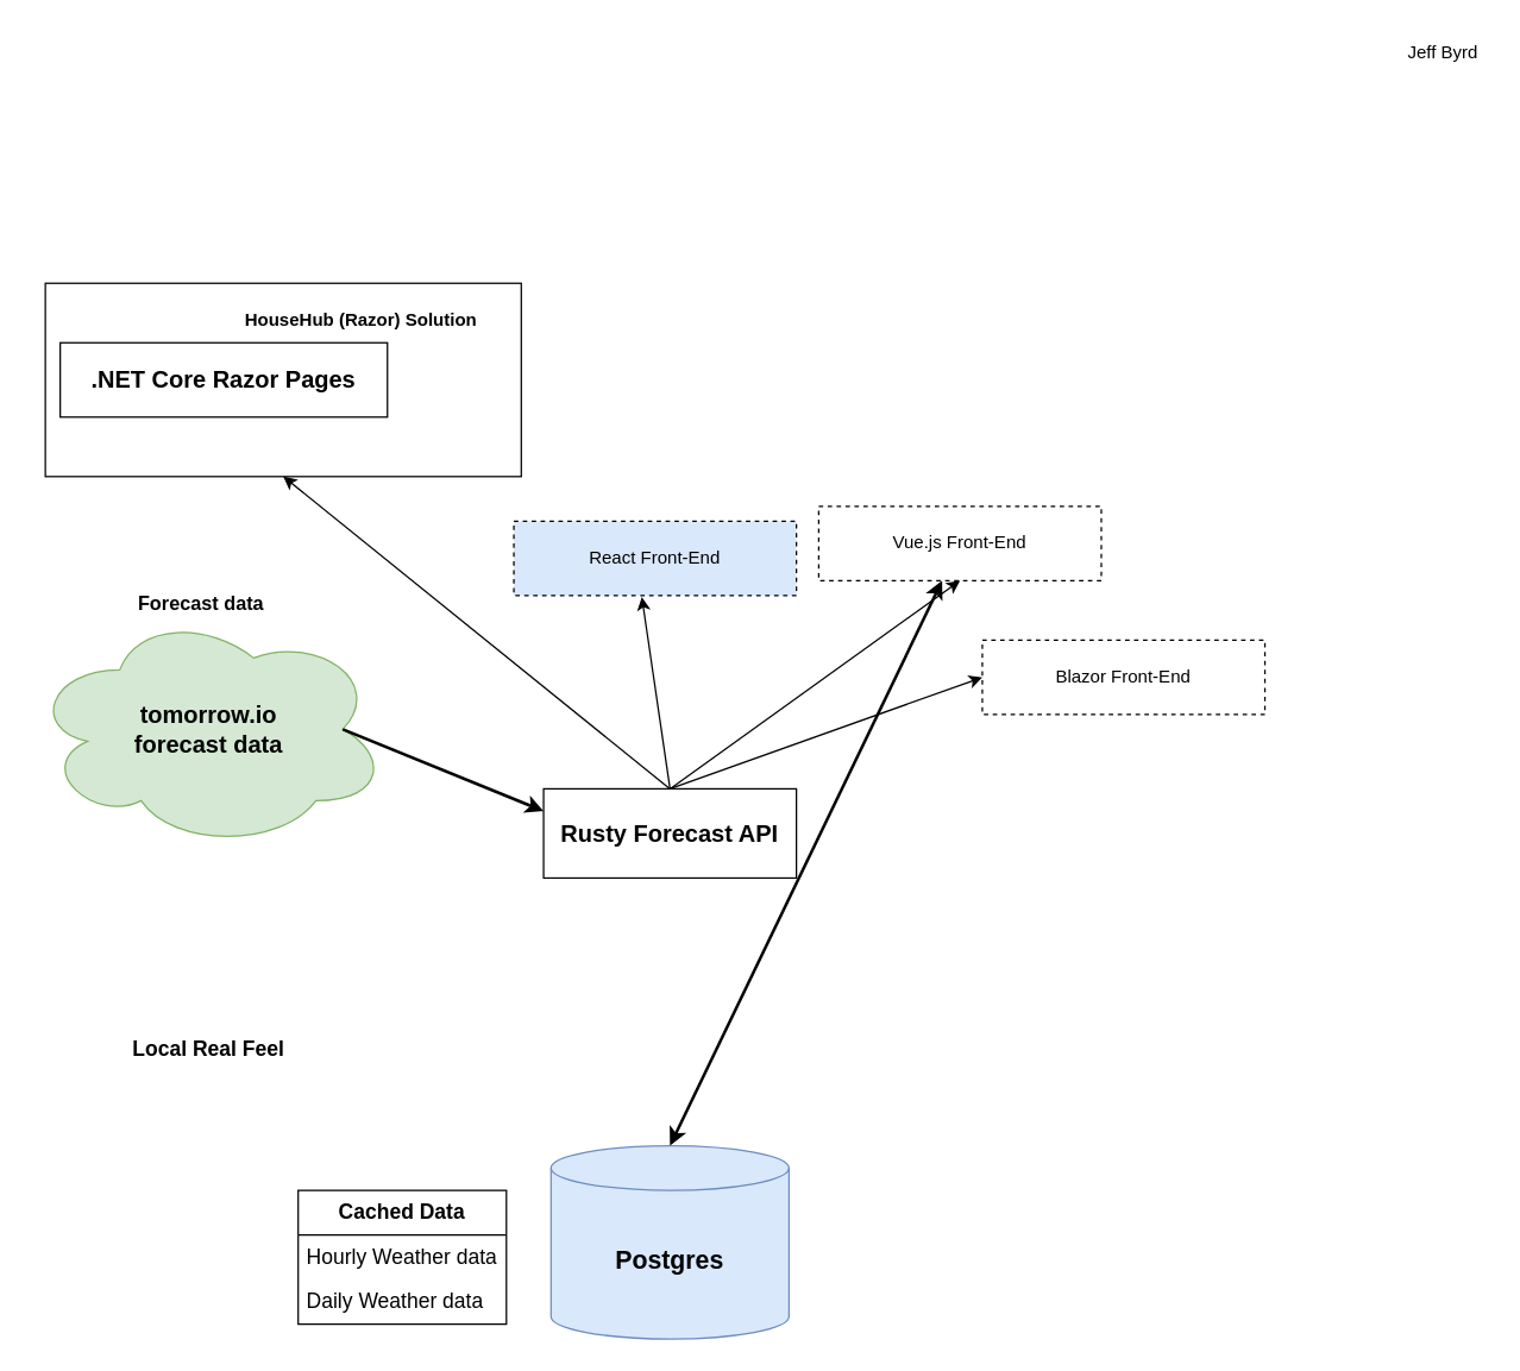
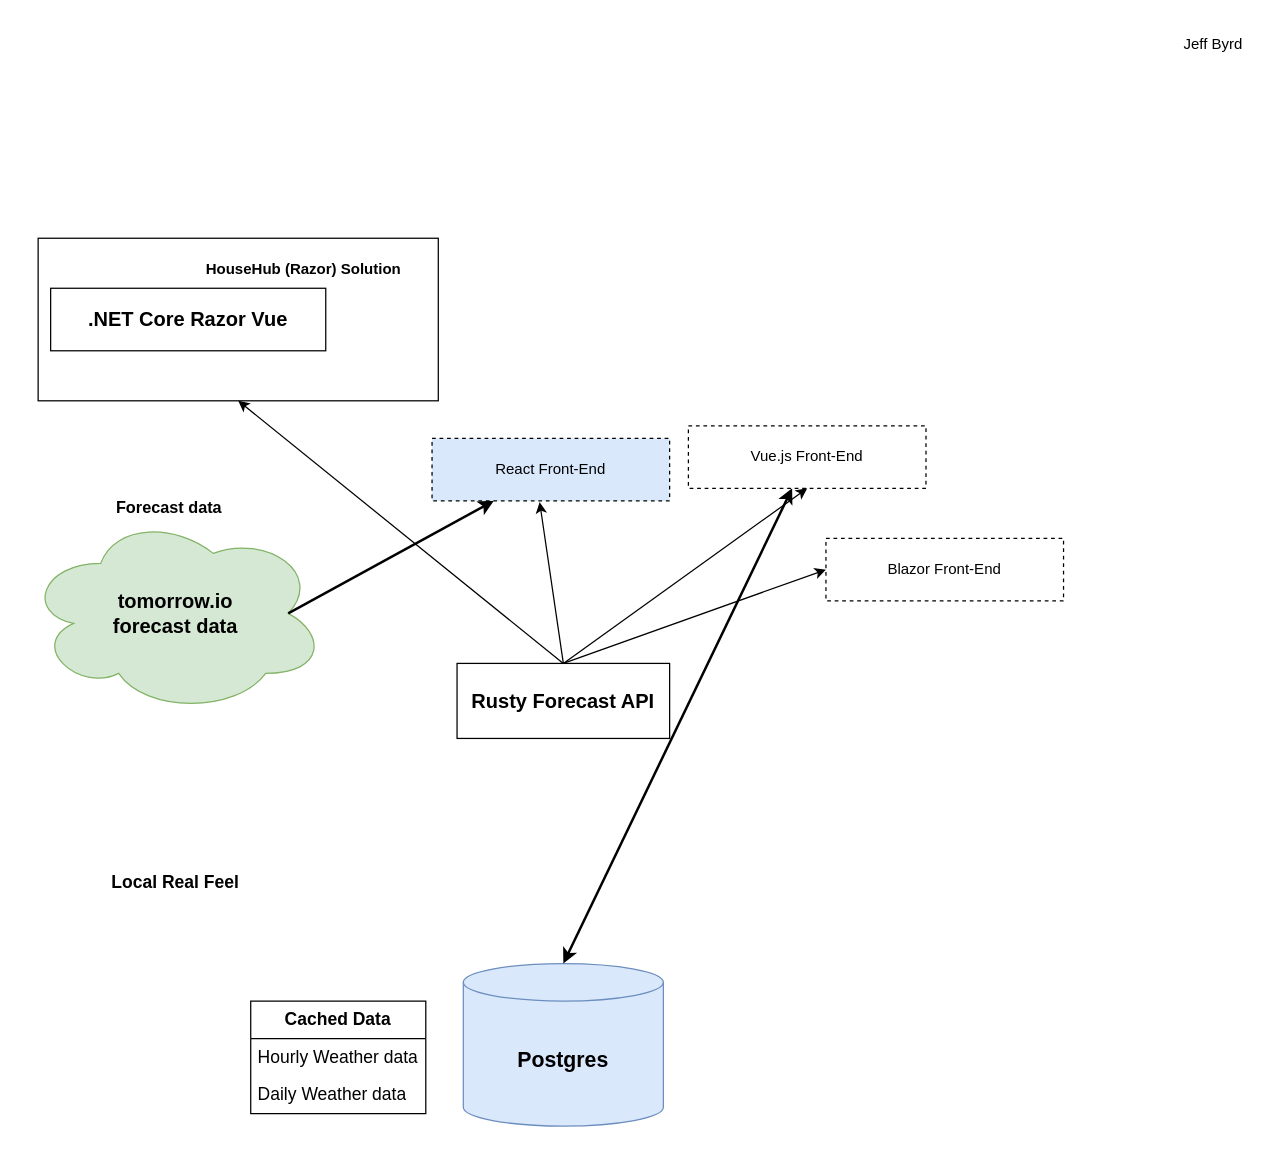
  <mxCell id="0" />
  <mxCell id="1" parent="0" />
  <mxCell id="2" value="Postgres" style="shape=cylinder3;whiteSpace=wrap;html=1;boundedLbl=1;backgroundOutline=1;size=15;fontSize=17;fontStyle=1;fillColor=#dae8fc;strokeColor=#6c8ebf;" parent="1" vertex="1"><mxGeometry x="370" y="770" width="160" height="130" as="geometry" /></mxCell>
  <mxCell id="3" value="tomorrow.io &lt;br&gt;forecast data" style="ellipse;shape=cloud;whiteSpace=wrap;html=1;fontSize=16;fontStyle=1;fillColor=#d5e8d4;strokeColor=#82b366;" parent="1" vertex="1"><mxGeometry x="20" y="410" width="240" height="160" as="geometry" /></mxCell>
  <mxCell id="4" value="Rusty Forecast API" style="rounded=0;whiteSpace=wrap;html=1;fontSize=16;fontStyle=1" vertex="1" parent="1"><mxGeometry x="365" y="530" width="170" height="60" as="geometry" /></mxCell>
- <mxCell id="5" value="" style="endArrow=classic;html=1;rounded=0;exitX=0.875;exitY=0.5;exitDx=0;exitDy=0;exitPerimeter=0;entryX=0;entryY=0.25;entryDx=0;entryDy=0;strokeWidth=2;" edge="1" parent="1" source="3" target="4"><mxGeometry width="50" height="50" relative="1" as="geometry"><mxPoint x="310" y="350" as="sourcePoint" /><mxPoint x="360" y="300" as="targetPoint" /></mxGeometry></mxCell>
+ <mxCell id="5" value="" style="endArrow=classic;html=1;rounded=0;exitX=0.875;exitY=0.5;exitDx=0;exitDy=0;exitPerimeter=0;strokeWidth=2;" edge="1" parent="1" source="3" target="18"><mxGeometry width="50" height="50" relative="1" as="geometry"><mxPoint x="310" y="350" as="sourcePoint" /><mxPoint x="360" y="300" as="targetPoint" /></mxGeometry></mxCell>
  <mxCell id="6" value="" style="endArrow=classic;startArrow=classic;html=1;rounded=0;exitX=0.5;exitY=0;exitDx=0;exitDy=0;exitPerimeter=0;strokeWidth=2;" edge="1" parent="1" source="2" target="19"><mxGeometry width="50" height="50" relative="1" as="geometry"><mxPoint x="310" y="340" as="sourcePoint" /><mxPoint x="360" y="290" as="targetPoint" /></mxGeometry></mxCell>
  <mxCell id="7" value="Cached Data" style="swimlane;fontStyle=1;childLayout=stackLayout;horizontal=1;startSize=30;horizontalStack=0;resizeParent=1;resizeParentMax=0;resizeLast=0;collapsible=1;marginBottom=0;whiteSpace=wrap;html=1;fontSize=14;" vertex="1" parent="1"><mxGeometry x="200" y="800" width="140" height="90" as="geometry" /></mxCell>
  <mxCell id="8" value="Hourly Weather data" style="text;strokeColor=none;fillColor=none;align=left;verticalAlign=middle;spacingLeft=4;spacingRight=4;overflow=hidden;points=[[0,0.5],[1,0.5]];portConstraint=eastwest;rotatable=0;whiteSpace=wrap;html=1;fontSize=14;" vertex="1" parent="7"><mxGeometry y="30" width="140" height="30" as="geometry" /></mxCell>
  <mxCell id="9" value="Daily Weather data" style="text;strokeColor=none;fillColor=none;align=left;verticalAlign=middle;spacingLeft=4;spacingRight=4;overflow=hidden;points=[[0,0.5],[1,0.5]];portConstraint=eastwest;rotatable=0;whiteSpace=wrap;html=1;fontSize=14;" vertex="1" parent="7"><mxGeometry y="60" width="140" height="30" as="geometry" /></mxCell>
  <mxCell id="10" value="Local Real Feel" style="text;html=1;strokeColor=none;fillColor=none;align=center;verticalAlign=middle;whiteSpace=wrap;rounded=0;fontSize=14;fontStyle=1" vertex="1" parent="1"><mxGeometry x="80" y="690" width="120" height="30" as="geometry" /></mxCell>
  <mxCell id="11" value="Forecast data" style="text;html=1;strokeColor=none;fillColor=none;align=center;verticalAlign=middle;whiteSpace=wrap;rounded=0;fontStyle=1;fontSize=13;" vertex="1" parent="1"><mxGeometry x="90" y="390" width="90" height="30" as="geometry" /></mxCell>
  <mxCell id="12" value="Jeff Byrd" style="text;html=1;strokeColor=none;fillColor=none;align=center;verticalAlign=middle;whiteSpace=wrap;rounded=0;" vertex="1" parent="1"><mxGeometry x="940" y="20" width="60" height="30" as="geometry" /></mxCell>
  <mxCell id="13" value="" style="group" vertex="1" connectable="0" parent="1"><mxGeometry x="30" y="190" width="320" height="130" as="geometry" /></mxCell>
  <mxCell id="14" value="" style="rounded=0;whiteSpace=wrap;html=1;" vertex="1" parent="13"><mxGeometry width="320" height="130" as="geometry" /></mxCell>
- <mxCell id="15" value=".NET Core Razor Pages" style="rounded=0;whiteSpace=wrap;html=1;fontSize=16;fontStyle=1" vertex="1" parent="13"><mxGeometry x="10" y="40" width="220" height="50" as="geometry" /></mxCell>
+ <mxCell id="15" value=".NET Core Razor Vue" style="rounded=0;whiteSpace=wrap;html=1;fontSize=16;fontStyle=1" vertex="1" parent="13"><mxGeometry x="10" y="40" width="220" height="50" as="geometry" /></mxCell>
  <mxCell id="16" value="HouseHub (Razor) Solution" style="text;html=1;strokeColor=none;fillColor=none;align=center;verticalAlign=middle;whiteSpace=wrap;rounded=0;fontStyle=1" vertex="1" parent="13"><mxGeometry x="110" y="10" width="205" height="30" as="geometry" /></mxCell>
  <mxCell id="17" value="" style="endArrow=classic;html=1;rounded=0;exitX=0.5;exitY=0;exitDx=0;exitDy=0;entryX=0.5;entryY=1;entryDx=0;entryDy=0;" edge="1" parent="1" source="4" target="14"><mxGeometry width="50" height="50" relative="1" as="geometry"><mxPoint x="310" y="480" as="sourcePoint" /><mxPoint x="360" y="430" as="targetPoint" /></mxGeometry></mxCell>
  <mxCell id="18" value="React Front-End" style="rounded=0;whiteSpace=wrap;html=1;dashed=1;fillColor=#dae8fc;" vertex="1" parent="1"><mxGeometry x="345" y="350" width="190" height="50" as="geometry" /></mxCell>
  <mxCell id="19" value="Vue.js Front-End" style="rounded=0;whiteSpace=wrap;html=1;dashed=1;" vertex="1" parent="1"><mxGeometry x="550" y="340" width="190" height="50" as="geometry" /></mxCell>
  <mxCell id="20" value="" style="endArrow=classic;html=1;rounded=0;entryX=0.453;entryY=1.02;entryDx=0;entryDy=0;entryPerimeter=0;" edge="1" parent="1" target="18"><mxGeometry width="50" height="50" relative="1" as="geometry"><mxPoint x="450" y="530" as="sourcePoint" /><mxPoint x="360" y="430" as="targetPoint" /></mxGeometry></mxCell>
  <mxCell id="21" value="" style="endArrow=classic;html=1;rounded=0;entryX=0.5;entryY=1;entryDx=0;entryDy=0;exitX=0.5;exitY=0;exitDx=0;exitDy=0;" edge="1" parent="1" source="4" target="19"><mxGeometry width="50" height="50" relative="1" as="geometry"><mxPoint x="460" y="540" as="sourcePoint" /><mxPoint x="476" y="441" as="targetPoint" /></mxGeometry></mxCell>
  <mxCell id="22" value="Blazor Front-End" style="rounded=0;whiteSpace=wrap;html=1;dashed=1;" vertex="1" parent="1"><mxGeometry x="660" y="430" width="190" height="50" as="geometry" /></mxCell>
  <mxCell id="23" value="" style="endArrow=classic;html=1;rounded=0;entryX=0;entryY=0.5;entryDx=0;entryDy=0;exitX=0.5;exitY=0;exitDx=0;exitDy=0;" edge="1" parent="1" target="22" source="4"><mxGeometry width="50" height="50" relative="1" as="geometry"><mxPoint x="450" y="550" as="sourcePoint" /><mxPoint x="586" y="531" as="targetPoint" /></mxGeometry></mxCell>
